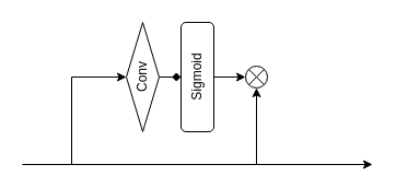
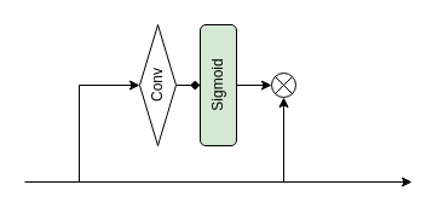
  <mxCell id="0" />
  <mxCell id="1" parent="0" />
  <mxCell id="2" style="edgeStyle=orthogonalEdgeStyle;rounded=0;orthogonalLoop=1;jettySize=auto;html=1;entryX=0;entryY=0.5;entryDx=0;entryDy=0;endArrow=diamond;" edge="1" parent="1" source="3" target="5"><mxGeometry relative="1" as="geometry" /></mxCell>
  <mxCell id="3" value="Conv" style="rhombus;whiteSpace=wrap;html=1;horizontal=0;" vertex="1" parent="1"><mxGeometry x="115" y="20" width="30" height="100" as="geometry" /></mxCell>
  <mxCell id="4" style="edgeStyle=orthogonalEdgeStyle;rounded=0;orthogonalLoop=1;jettySize=auto;html=1;entryX=0;entryY=0.5;entryDx=0;entryDy=0;" edge="1" parent="1" source="5" target="9"><mxGeometry relative="1" as="geometry" /></mxCell>
- <mxCell id="5" value="Sigmoid" style="rounded=1;whiteSpace=wrap;html=1;horizontal=0;" vertex="1" parent="1"><mxGeometry x="165" y="20" width="30" height="100" as="geometry" /></mxCell>
+ <mxCell id="5" value="Sigmoid" style="rounded=1;whiteSpace=wrap;html=1;horizontal=0;fillColor=#d5e8d4;" vertex="1" parent="1"><mxGeometry x="165" y="20" width="30" height="100" as="geometry" /></mxCell>
  <mxCell id="6" value="" style="endArrow=classic;html=1;rounded=0;" edge="1" parent="1"><mxGeometry width="50" height="50" relative="1" as="geometry"><mxPoint x="20" y="150" as="sourcePoint" /><mxPoint x="340" y="150" as="targetPoint" /></mxGeometry></mxCell>
  <mxCell id="7" value="" style="endArrow=classic;html=1;rounded=0;entryX=0;entryY=0.5;entryDx=0;entryDy=0;" edge="1" parent="1" target="3"><mxGeometry width="50" height="50" relative="1" as="geometry"><mxPoint x="65" y="150" as="sourcePoint" /><mxPoint x="335" y="70" as="targetPoint" /><Array as="points"><mxPoint x="65" y="70" /></Array></mxGeometry></mxCell>
  <mxCell id="8" value="" style="group;aspect=fixed;" vertex="1" connectable="0" parent="1"><mxGeometry x="224" y="60" width="20" height="20" as="geometry" /></mxCell>
  <mxCell id="9" value="" style="ellipse;whiteSpace=wrap;html=1;aspect=fixed;" vertex="1" parent="8"><mxGeometry width="20.0" height="20.0" as="geometry" /></mxCell>
  <mxCell id="10" value="" style="shape=umlDestroy;whiteSpace=wrap;html=1;strokeWidth=1;targetShapes=umlLifeline;" vertex="1" parent="8"><mxGeometry x="2.667" y="2.667" width="14.667" height="14.667" as="geometry" /></mxCell>
  <mxCell id="11" style="rounded=0;orthogonalLoop=1;jettySize=auto;html=1;entryX=0.5;entryY=1;entryDx=0;entryDy=0;" edge="1" parent="1" target="9"><mxGeometry relative="1" as="geometry"><mxPoint x="234" y="150" as="sourcePoint" /><mxPoint x="234" y="80" as="targetPoint" /></mxGeometry></mxCell>
